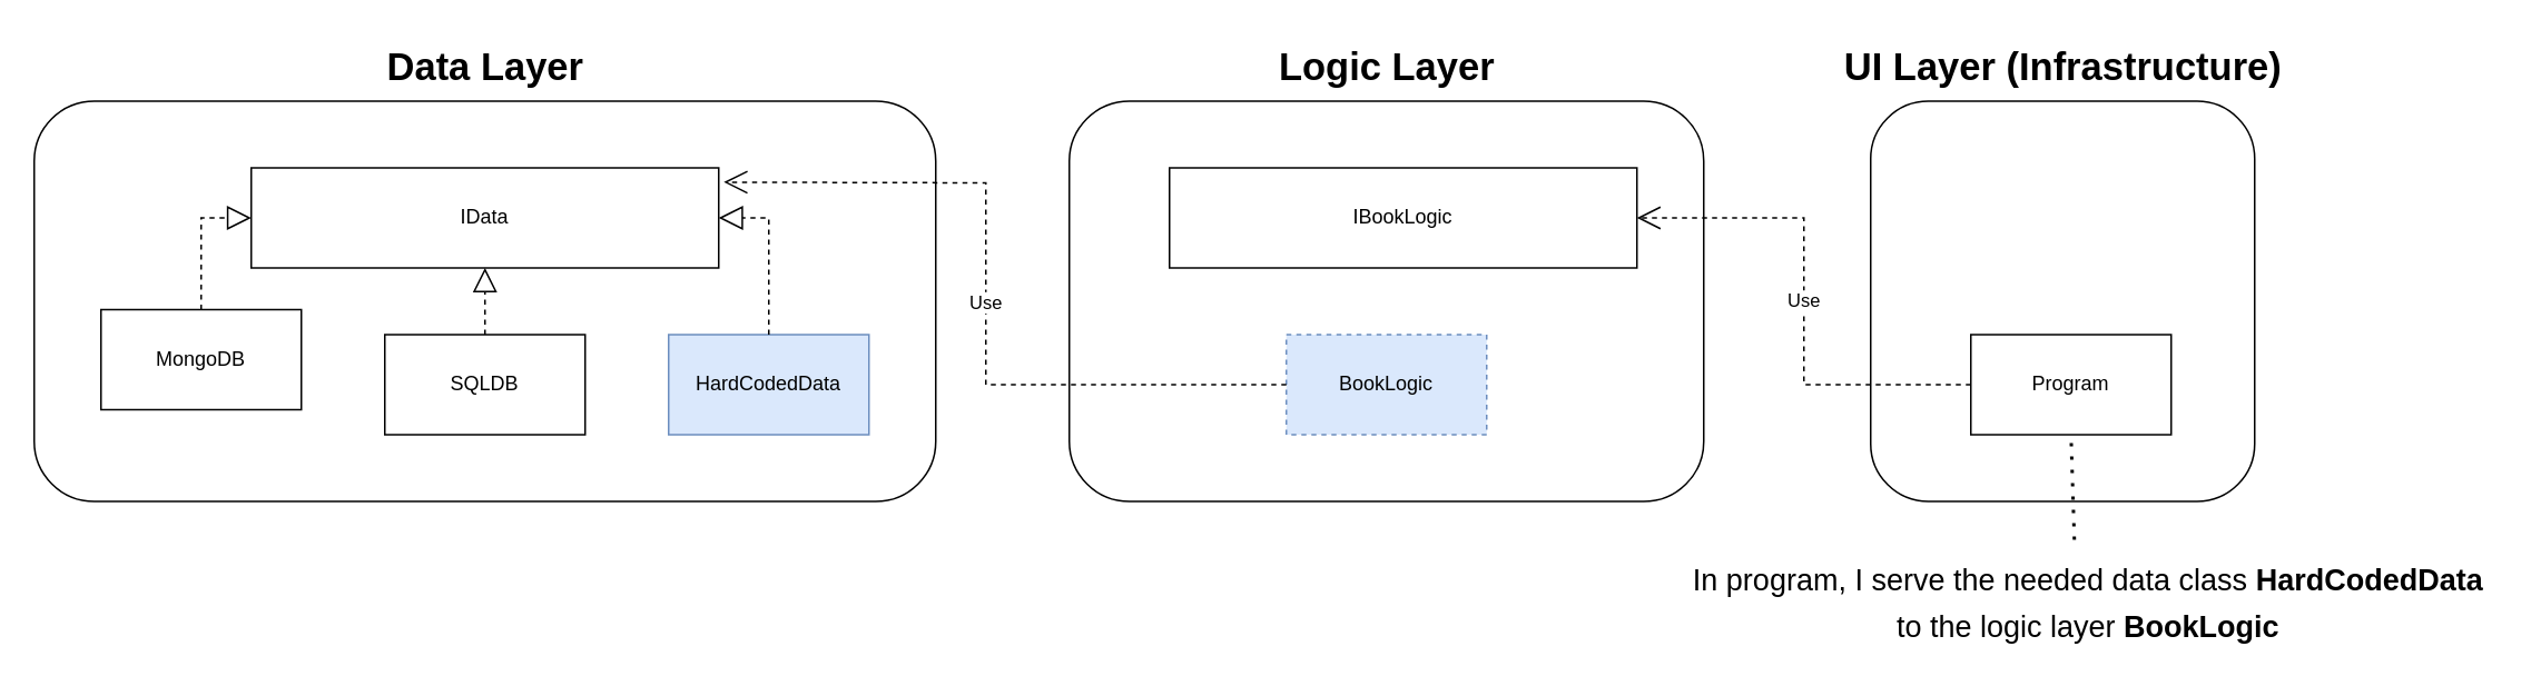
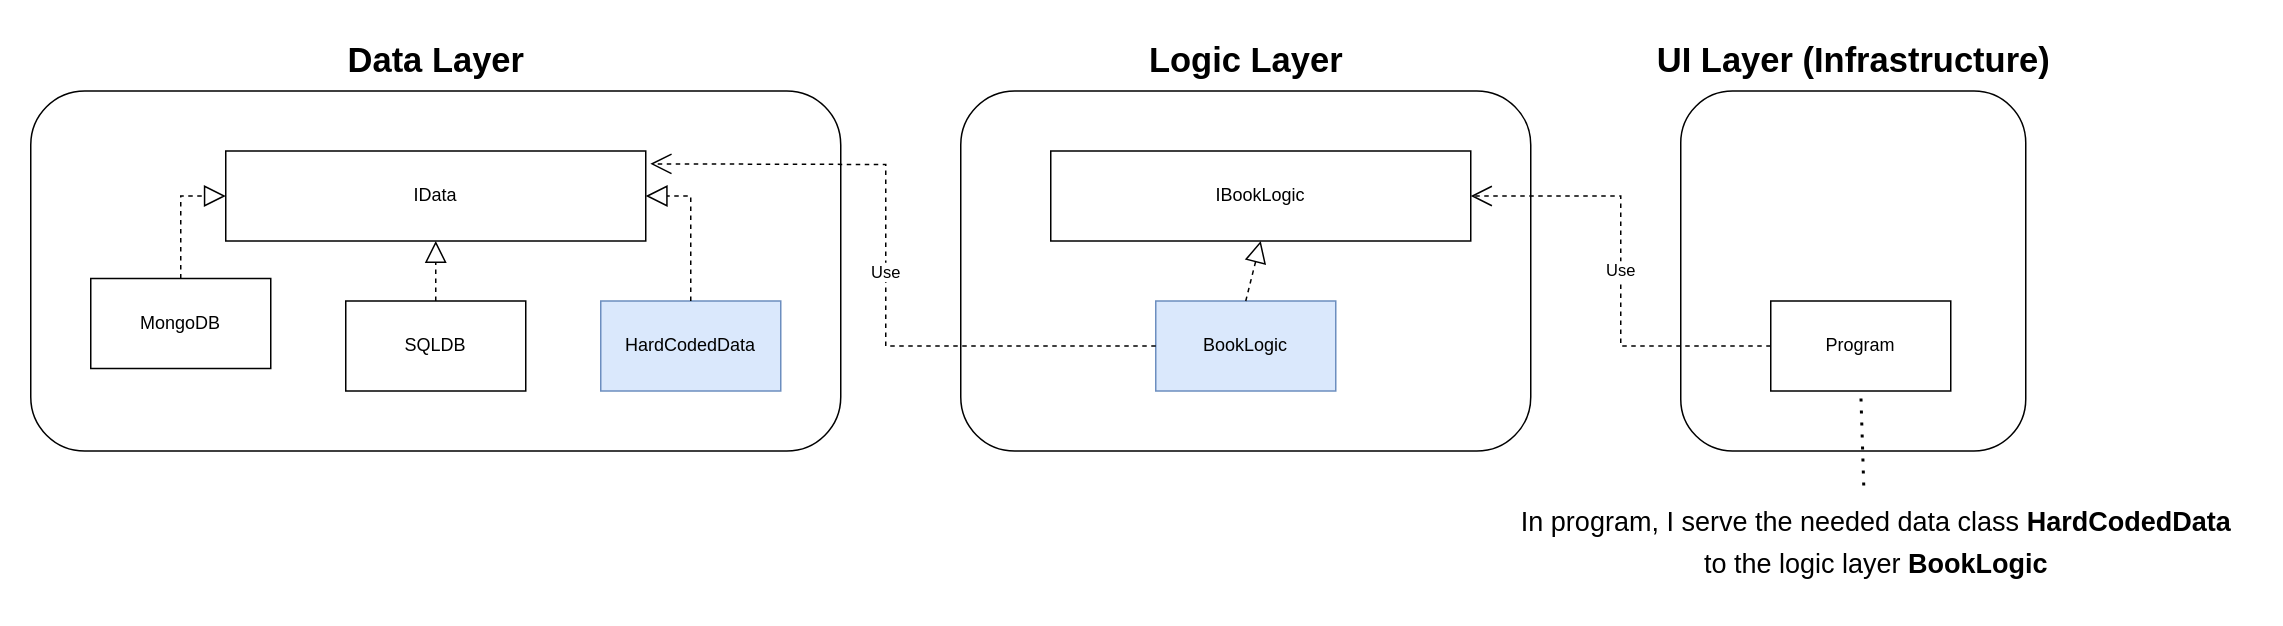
  <mxCell id="0" />
  <mxCell id="1" parent="0" />
  <mxCell id="2" value="" style="rounded=1;whiteSpace=wrap;html=1;" vertex="1" parent="1"><mxGeometry x="1120" y="60" width="230" height="240" as="geometry" /></mxCell>
  <mxCell id="3" value="" style="rounded=1;whiteSpace=wrap;html=1;" vertex="1" parent="1"><mxGeometry x="640" y="60" width="380" height="240" as="geometry" /></mxCell>
  <mxCell id="4" value="" style="rounded=1;whiteSpace=wrap;html=1;" vertex="1" parent="1"><mxGeometry x="20" y="60" width="540" height="240" as="geometry" /></mxCell>
  <mxCell id="5" value="MongoDB" style="rounded=0;whiteSpace=wrap;html=1;" vertex="1" parent="1"><mxGeometry x="60" y="185" width="120" height="60" as="geometry" /></mxCell>
  <mxCell id="6" value="SQLDB" style="rounded=0;whiteSpace=wrap;html=1;" vertex="1" parent="1"><mxGeometry x="230" y="200" width="120" height="60" as="geometry" /></mxCell>
  <mxCell id="7" value="HardCodedData" style="rounded=0;whiteSpace=wrap;html=1;fillColor=#dae8fc;strokeColor=#6c8ebf;" vertex="1" parent="1"><mxGeometry x="400" y="200" width="120" height="60" as="geometry" /></mxCell>
  <mxCell id="8" value="IData" style="rounded=0;whiteSpace=wrap;html=1;" vertex="1" parent="1"><mxGeometry x="150" y="100" width="280" height="60" as="geometry" /></mxCell>
- <mxCell id="9" value="BookLogic" style="rounded=0;whiteSpace=wrap;html=1;fillColor=#dae8fc;strokeColor=#6c8ebf;dashed=1;" vertex="1" parent="1"><mxGeometry x="770" y="200" width="120" height="60" as="geometry" /></mxCell>
+ <mxCell id="9" value="BookLogic" style="rounded=0;whiteSpace=wrap;html=1;fillColor=#dae8fc;strokeColor=#6c8ebf;" vertex="1" parent="1"><mxGeometry x="770" y="200" width="120" height="60" as="geometry" /></mxCell>
  <mxCell id="10" value="Program" style="rounded=0;whiteSpace=wrap;html=1;" vertex="1" parent="1"><mxGeometry x="1180" y="200" width="120" height="60" as="geometry" /></mxCell>
  <mxCell id="11" value="IBookLogic" style="rounded=0;whiteSpace=wrap;html=1;" vertex="1" parent="1"><mxGeometry x="700" y="100" width="280" height="60" as="geometry" /></mxCell>
  <mxCell id="12" value="" style="endArrow=block;dashed=1;endFill=0;endSize=12;html=1;rounded=0;entryX=0;entryY=0.5;entryDx=0;entryDy=0;exitX=0.5;exitY=0;exitDx=0;exitDy=0;" edge="1" parent="1" source="5" target="8"><mxGeometry width="160" relative="1" as="geometry"><mxPoint x="-60" y="129.47" as="sourcePoint" /><mxPoint x="100" y="129.47" as="targetPoint" /><Array as="points"><mxPoint x="120" y="130" /></Array></mxGeometry></mxCell>
  <mxCell id="13" value="" style="endArrow=block;dashed=1;endFill=0;endSize=12;html=1;rounded=0;exitX=0.5;exitY=0;exitDx=0;exitDy=0;entryX=1;entryY=0.5;entryDx=0;entryDy=0;" edge="1" parent="1" source="7" target="8"><mxGeometry width="160" relative="1" as="geometry"><mxPoint x="480" y="150" as="sourcePoint" /><mxPoint x="640" y="150" as="targetPoint" /><Array as="points"><mxPoint x="460" y="130" /></Array></mxGeometry></mxCell>
  <mxCell id="14" value="" style="endArrow=block;dashed=1;endFill=0;endSize=12;html=1;rounded=0;exitX=0.5;exitY=0;exitDx=0;exitDy=0;entryX=0.5;entryY=1;entryDx=0;entryDy=0;" edge="1" parent="1" source="6" target="8"><mxGeometry width="160" relative="1" as="geometry"><mxPoint x="304" y="180" as="sourcePoint" /><mxPoint x="464" y="180" as="targetPoint" /></mxGeometry></mxCell>
  <mxCell id="15" value="Use" style="endArrow=open;endSize=12;dashed=1;html=1;rounded=0;exitX=0;exitY=0.5;exitDx=0;exitDy=0;entryX=1.011;entryY=0.143;entryDx=0;entryDy=0;entryPerimeter=0;" edge="1" parent="1" source="9" target="8"><mxGeometry width="160" relative="1" as="geometry"><mxPoint x="590" y="320" as="sourcePoint" /><mxPoint x="750" y="320" as="targetPoint" /><Array as="points"><mxPoint x="590" y="230" /><mxPoint x="590" y="109" /></Array></mxGeometry></mxCell>
+ <mxCell id="16" value="" style="endArrow=block;dashed=1;endFill=0;endSize=12;html=1;rounded=0;exitX=0.5;exitY=0;exitDx=0;exitDy=0;entryX=0.5;entryY=1;entryDx=0;entryDy=0;" edge="1" parent="1" source="9" target="11"><mxGeometry width="160" relative="1" as="geometry"><mxPoint x="160" y="470" as="sourcePoint" /><mxPoint x="320" y="470" as="targetPoint" /></mxGeometry></mxCell>
  <mxCell id="17" value="Use" style="endArrow=open;endSize=12;dashed=1;html=1;rounded=0;entryX=1;entryY=0.5;entryDx=0;entryDy=0;exitX=0;exitY=0.5;exitDx=0;exitDy=0;" edge="1" parent="1" source="10" target="11"><mxGeometry width="160" relative="1" as="geometry"><mxPoint x="970" y="370" as="sourcePoint" /><mxPoint x="460" y="165" as="targetPoint" /><Array as="points"><mxPoint x="1080" y="230" /><mxPoint x="1080" y="130" /></Array></mxGeometry></mxCell>
  <mxCell id="18" value="&lt;font style=&quot;font-size: 23px;&quot;&gt;&lt;b&gt;Data Layer&lt;/b&gt;&lt;/font&gt;" style="text;html=1;align=center;verticalAlign=middle;resizable=0;points=[];autosize=1;strokeColor=none;fillColor=none;" vertex="1" parent="1"><mxGeometry x="220" y="20" width="140" height="40" as="geometry" /></mxCell>
  <mxCell id="19" value="&lt;font style=&quot;font-size: 23px;&quot;&gt;&lt;b&gt;Logic Layer&lt;/b&gt;&lt;/font&gt;" style="text;html=1;align=center;verticalAlign=middle;resizable=0;points=[];autosize=1;strokeColor=none;fillColor=none;" vertex="1" parent="1"><mxGeometry x="755" y="20" width="150" height="40" as="geometry" /></mxCell>
  <mxCell id="20" value="&lt;font style=&quot;font-size: 23px;&quot;&gt;&lt;b&gt;UI Layer (Infrastructure)&lt;/b&gt;&lt;/font&gt;" style="text;html=1;align=center;verticalAlign=middle;resizable=0;points=[];autosize=1;strokeColor=none;fillColor=none;" vertex="1" parent="1"><mxGeometry x="1090" y="20" width="290" height="40" as="geometry" /></mxCell>
  <mxCell id="21" value="&lt;font style=&quot;font-size: 18px;&quot;&gt;In program, I serve the needed data class &lt;b&gt;HardCodedData&lt;br&gt;&lt;/b&gt;to the logic layer &lt;b&gt;BookLogic&lt;/b&gt;&lt;/font&gt;" style="text;html=1;align=center;verticalAlign=middle;resizable=0;points=[];autosize=1;strokeColor=none;fillColor=none;fontSize=23;" vertex="1" parent="1"><mxGeometry x="1000" y="325" width="500" height="70" as="geometry" /></mxCell>
  <mxCell id="22" value="" style="endArrow=none;dashed=1;html=1;dashPattern=1 3;strokeWidth=2;rounded=0;fontSize=23;entryX=0.5;entryY=1;entryDx=0;entryDy=0;exitX=0.484;exitY=-0.029;exitDx=0;exitDy=0;exitPerimeter=0;" edge="1" parent="1" source="21" target="10"><mxGeometry width="50" height="50" relative="1" as="geometry"><mxPoint x="1050" y="310" as="sourcePoint" /><mxPoint x="1100" y="260" as="targetPoint" /></mxGeometry></mxCell>
